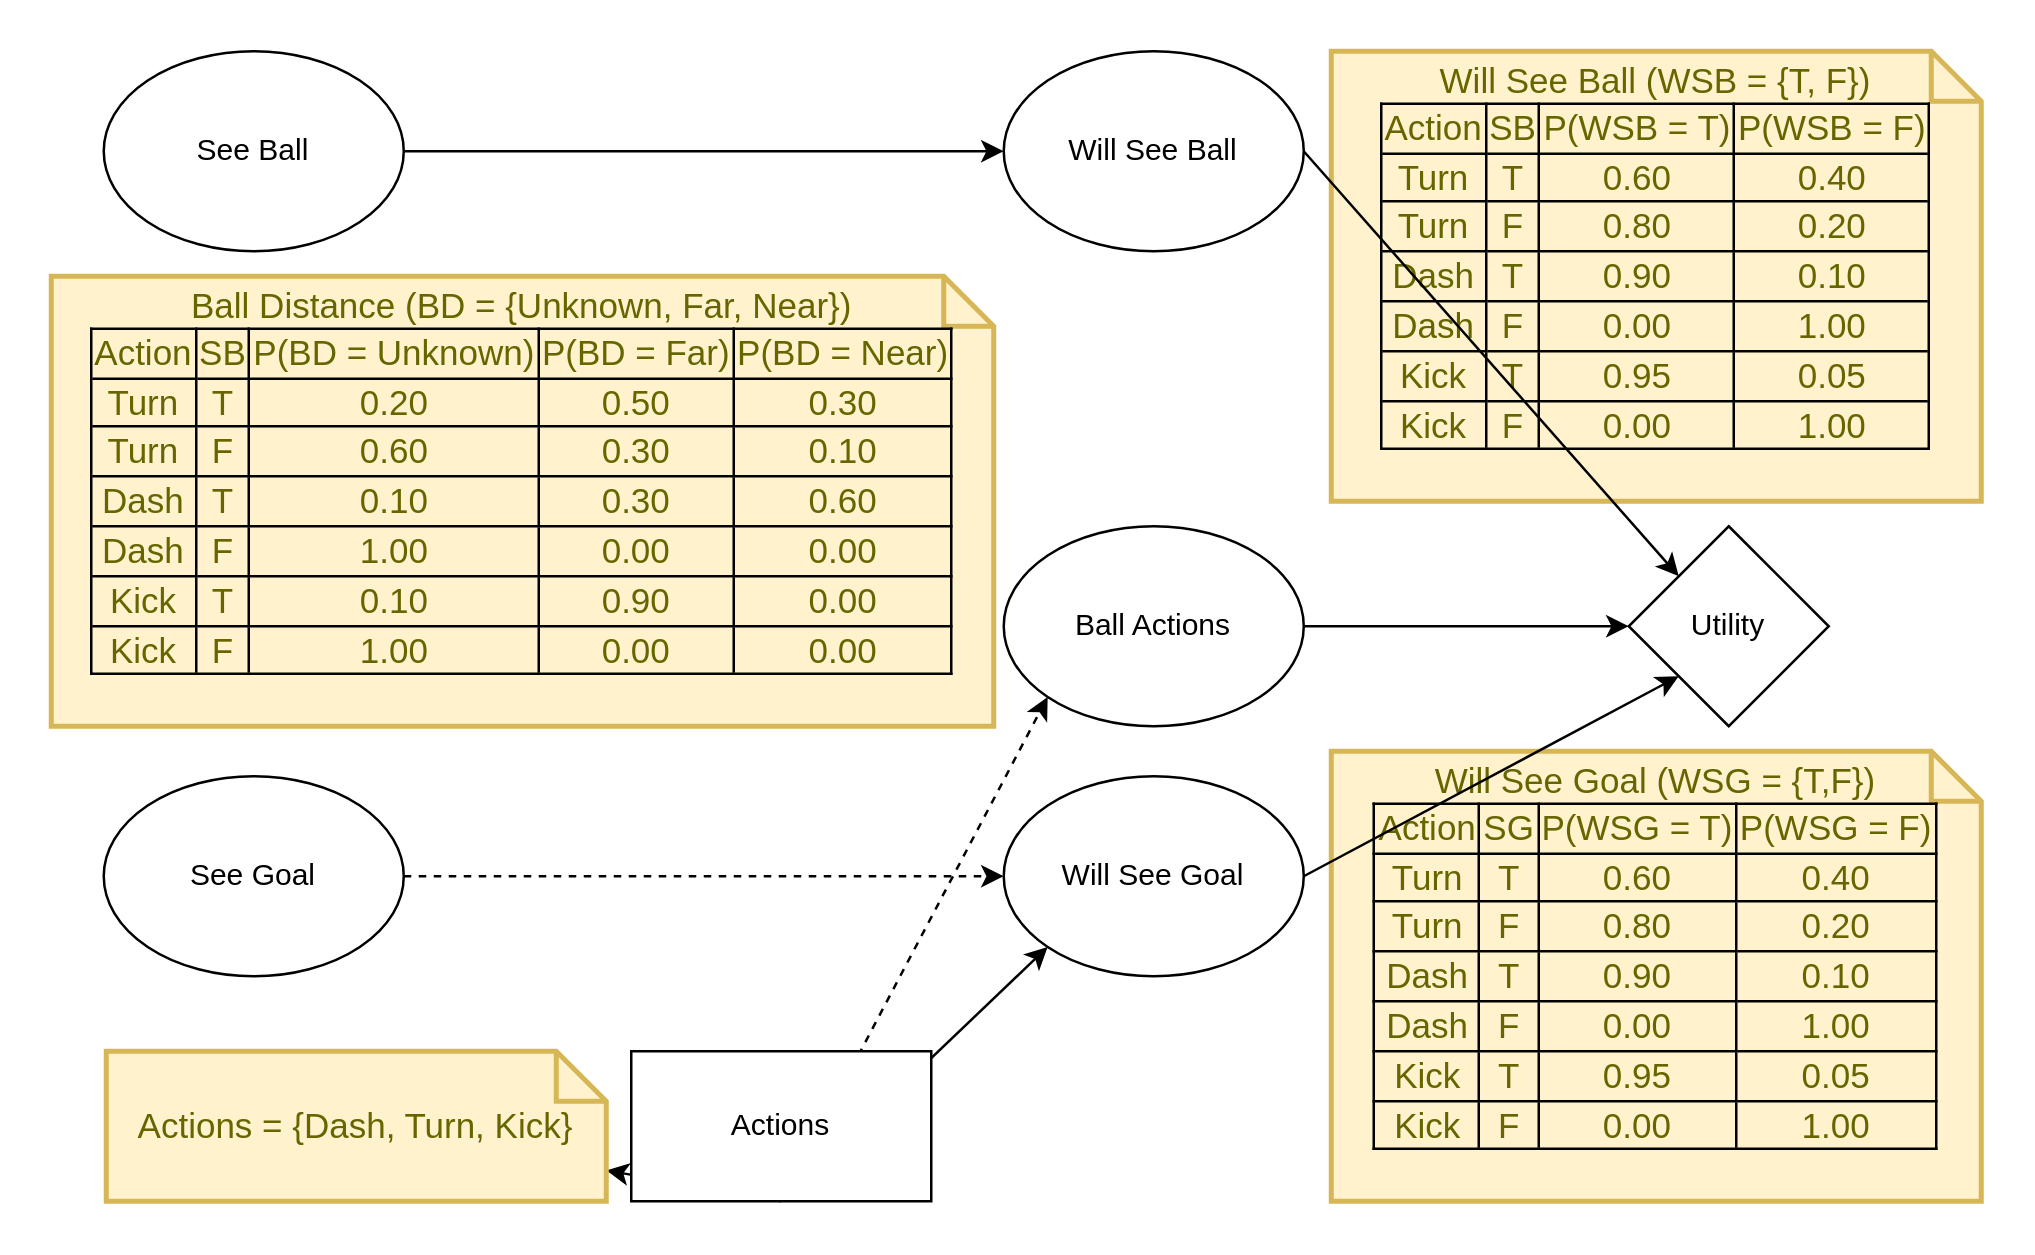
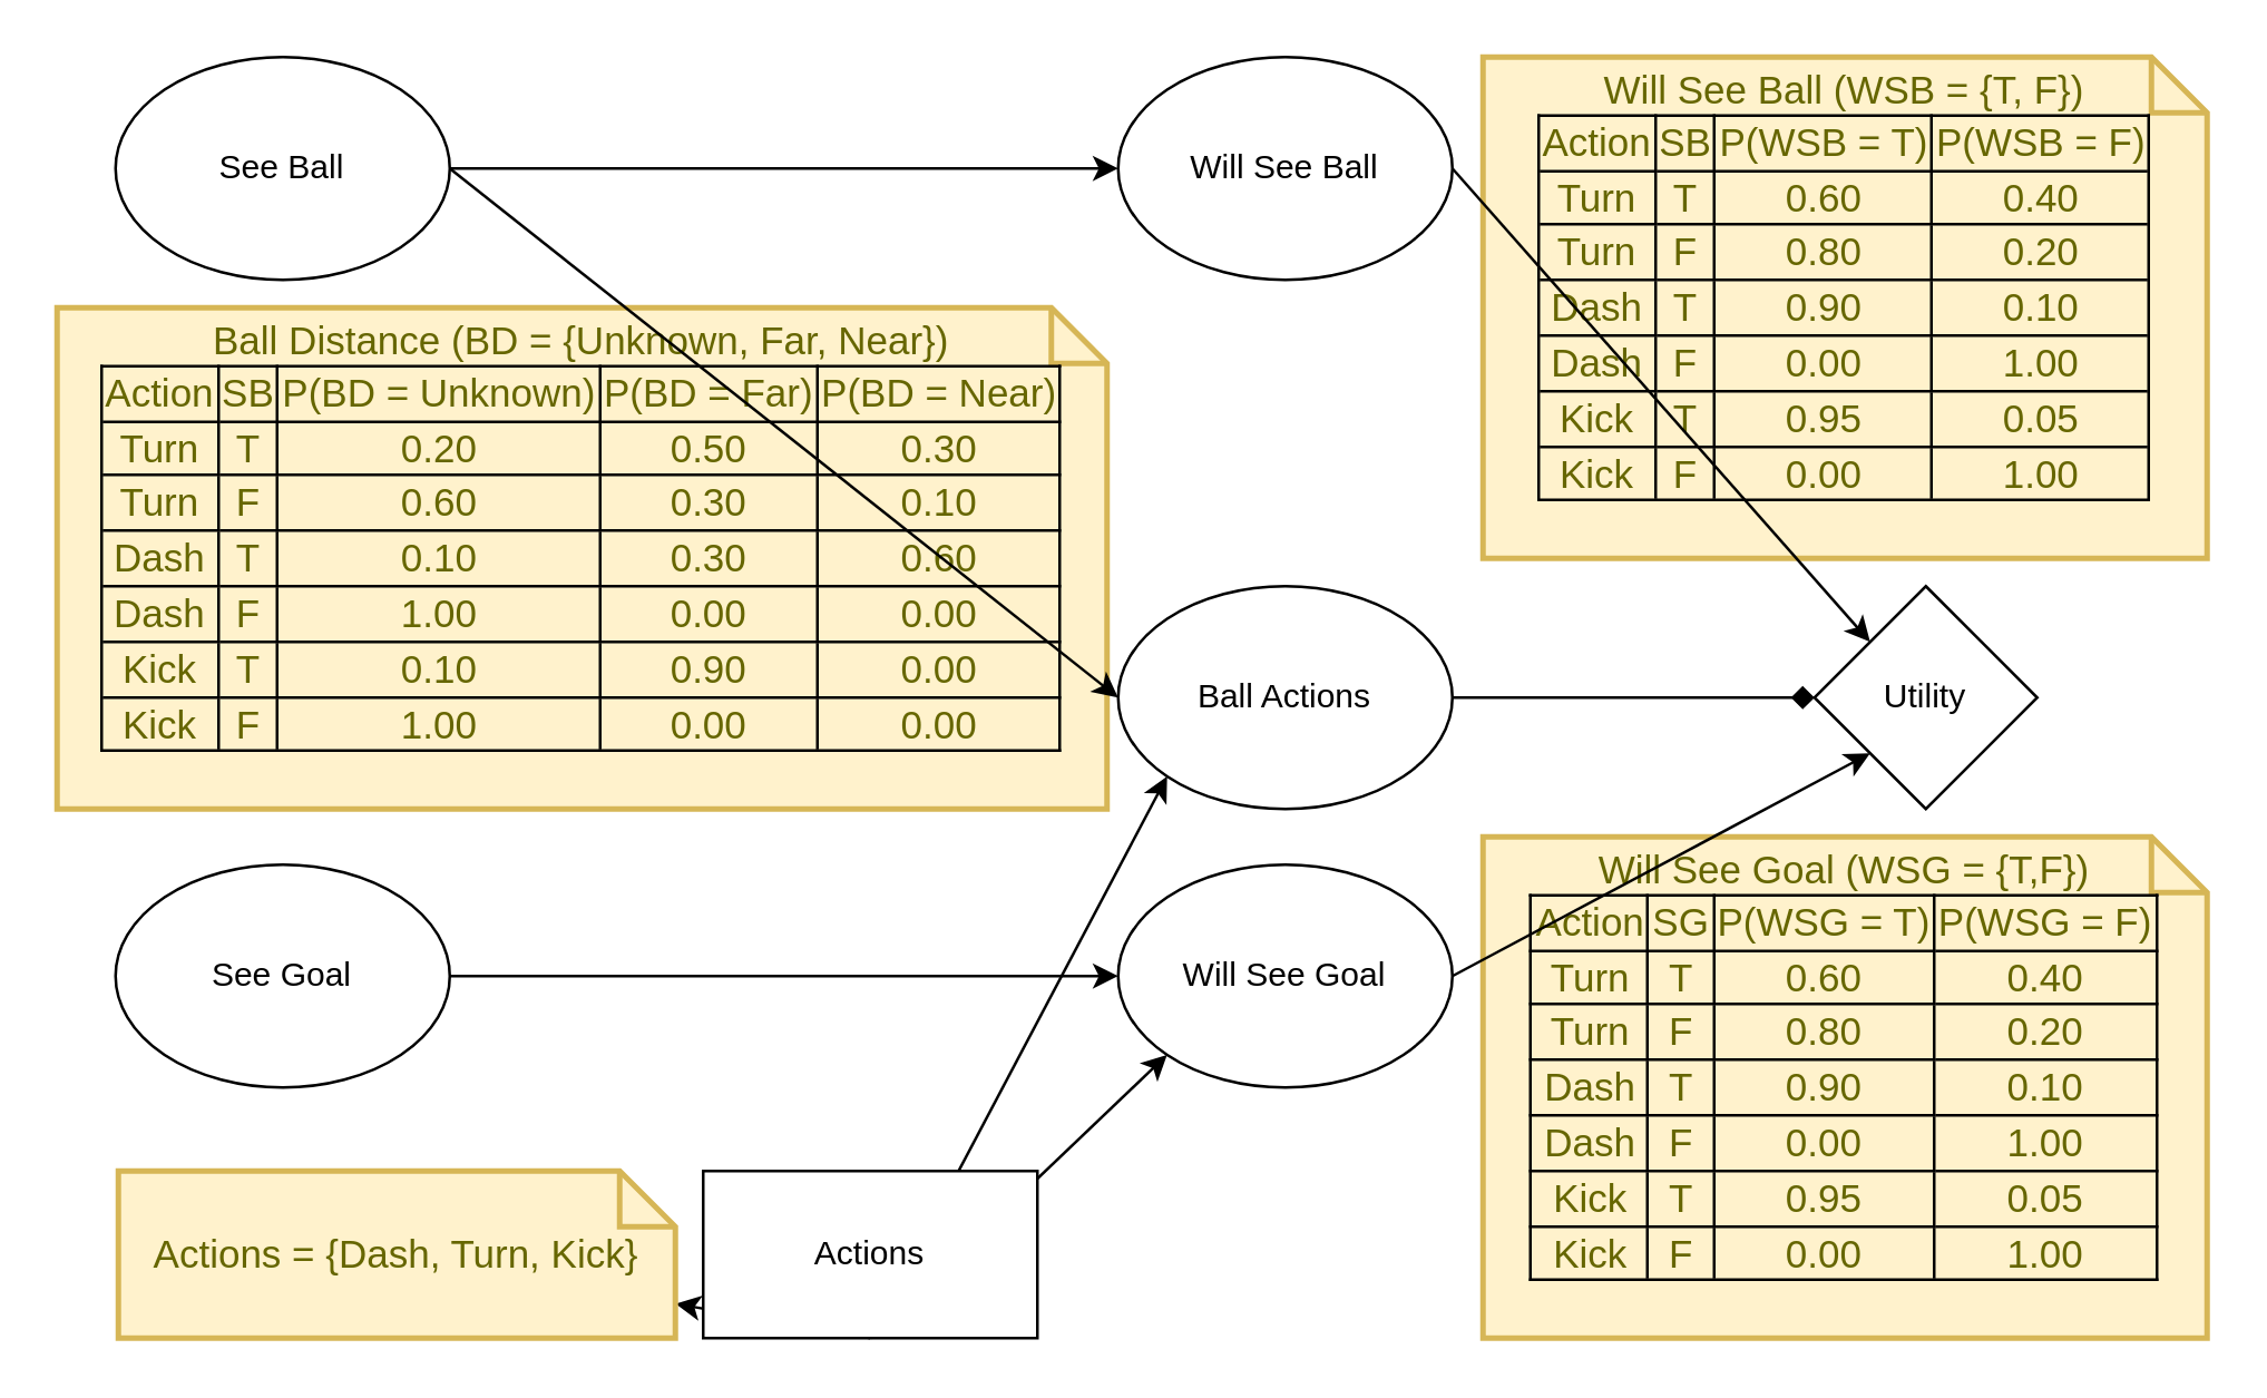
  <mxCell id="0" />
  <mxCell id="1" parent="0" />
  <mxCell id="2" value="&lt;div&gt;Will See Goal (WSG = {T,F})&lt;br&gt;&lt;/div&gt;&lt;div&gt;&lt;table style=&quot;border: 1px solid rgb(0 , 0 , 0) ; border-collapse: collapse&quot; border=&quot;1&quot;&gt;&lt;tbody&gt;&lt;tr&gt;&lt;td&gt;Action&lt;br&gt;&lt;/td&gt;&lt;td&gt;SG&lt;br&gt;&lt;/td&gt;&lt;td&gt;P(WSG = T) &lt;br&gt;&lt;/td&gt;&lt;td&gt;P(WSG = F)&lt;br&gt;&lt;/td&gt;&lt;/tr&gt;&lt;tr&gt;&lt;td&gt;Turn&lt;br&gt;&lt;/td&gt;&lt;td&gt;T&lt;br&gt;&lt;/td&gt;&lt;td&gt;0.60&lt;br&gt;&lt;/td&gt;&lt;td&gt;0.40&lt;br&gt;&lt;/td&gt;&lt;/tr&gt;&lt;tr&gt;&lt;td&gt;Turn&lt;br&gt;&lt;/td&gt;&lt;td&gt;F&lt;br&gt;&lt;/td&gt;&lt;td&gt;0.80&lt;br&gt;&lt;/td&gt;&lt;td&gt;0.20&lt;br&gt;&lt;/td&gt;&lt;/tr&gt;&lt;tr&gt;&lt;td&gt;Dash&lt;br&gt;&lt;/td&gt;&lt;td&gt;T&lt;br&gt;&lt;/td&gt;&lt;td&gt;0.90&lt;br&gt;&lt;/td&gt;&lt;td&gt;0.10&lt;br&gt;&lt;/td&gt;&lt;/tr&gt;&lt;tr&gt;&lt;td&gt;Dash&lt;br&gt;&lt;/td&gt;&lt;td&gt;F&lt;br&gt;&lt;/td&gt;&lt;td&gt;0.00&lt;br&gt;&lt;/td&gt;&lt;td&gt;1.00&lt;br&gt;&lt;/td&gt;&lt;/tr&gt;&lt;tr&gt;&lt;td&gt;Kick&lt;br&gt;&lt;/td&gt;&lt;td&gt;T&lt;br&gt;&lt;/td&gt;&lt;td&gt;0.95&lt;br&gt;&lt;/td&gt;&lt;td&gt;0.05&lt;br&gt;&lt;/td&gt;&lt;/tr&gt;&lt;tr&gt;&lt;td&gt;Kick&lt;br&gt;&lt;/td&gt;&lt;td&gt;F&lt;br&gt;&lt;/td&gt;&lt;td&gt;0.00&lt;br&gt;&lt;/td&gt;&lt;td&gt;1.00&lt;br&gt;&lt;/td&gt;&lt;/tr&gt;&lt;/tbody&gt;&lt;/table&gt;&lt;br&gt;&lt;/div&gt;" style="shape=note;strokeWidth=2;fontSize=14;size=20;whiteSpace=wrap;html=1;fillColor=#fff2cc;strokeColor=#d6b656;fontColor=#666600;" vertex="1" parent="1"><mxGeometry x="532" y="300" width="260" height="180" as="geometry" /></mxCell>
  <mxCell id="3" value="&lt;div&gt;Ball Distance (BD = {Unknown, Far, Near})&lt;br&gt;&lt;/div&gt;&lt;div&gt;&lt;table style=&quot;border: 1px solid rgb(0 , 0 , 0) ; border-collapse: collapse&quot; border=&quot;1&quot;&gt;&lt;tbody&gt;&lt;tr&gt;&lt;td&gt;Action&lt;br&gt;&lt;/td&gt;&lt;td&gt;SB&lt;br&gt;&lt;/td&gt;&lt;td&gt;P(BD = Unknown) &lt;br&gt;&lt;/td&gt;&lt;td&gt;P(BD = Far)&lt;br&gt;&lt;/td&gt;&lt;td&gt;P(BD = Near) &lt;br&gt;&lt;/td&gt;&lt;/tr&gt;&lt;tr&gt;&lt;td&gt;Turn&lt;br&gt;&lt;/td&gt;&lt;td&gt;T&lt;br&gt;&lt;/td&gt;&lt;td&gt;0.20&lt;br&gt;&lt;/td&gt;&lt;td&gt;0.50&lt;br&gt;&lt;/td&gt;&lt;td&gt;0.30&lt;br&gt;&lt;/td&gt;&lt;/tr&gt;&lt;tr&gt;&lt;td&gt;Turn&lt;br&gt;&lt;/td&gt;&lt;td&gt;F&lt;br&gt;&lt;/td&gt;&lt;td&gt;0.60&lt;br&gt;&lt;/td&gt;&lt;td&gt;0.30&lt;br&gt;&lt;/td&gt;&lt;td&gt;0.10&lt;br&gt;&lt;/td&gt;&lt;/tr&gt;&lt;tr&gt;&lt;td&gt;Dash&lt;br&gt;&lt;/td&gt;&lt;td&gt;T&lt;br&gt;&lt;/td&gt;&lt;td&gt;0.10&lt;br&gt;&lt;/td&gt;&lt;td&gt;0.30&lt;br&gt;&lt;/td&gt;&lt;td&gt;0.60&lt;br&gt;&lt;/td&gt;&lt;/tr&gt;&lt;tr&gt;&lt;td&gt;Dash&lt;br&gt;&lt;/td&gt;&lt;td&gt;F&lt;br&gt;&lt;/td&gt;&lt;td&gt;1.00&lt;br&gt;&lt;/td&gt;&lt;td&gt;0.00&lt;br&gt;&lt;/td&gt;&lt;td&gt;0.00&lt;br&gt;&lt;/td&gt;&lt;/tr&gt;&lt;tr&gt;&lt;td&gt;Kick&lt;br&gt;&lt;/td&gt;&lt;td&gt;T&lt;br&gt;&lt;/td&gt;&lt;td&gt;0.10&lt;br&gt;&lt;/td&gt;&lt;td&gt;0.90&lt;br&gt;&lt;/td&gt;&lt;td&gt;0.00&lt;br&gt;&lt;/td&gt;&lt;/tr&gt;&lt;tr&gt;&lt;td&gt;Kick&lt;br&gt;&lt;/td&gt;&lt;td&gt;F&lt;br&gt;&lt;/td&gt;&lt;td&gt;1.00&lt;br&gt;&lt;/td&gt;&lt;td&gt;0.00&lt;br&gt;&lt;/td&gt;&lt;td&gt;0.00&lt;br&gt;&lt;/td&gt;&lt;/tr&gt;&lt;/tbody&gt;&lt;/table&gt;&lt;br&gt;&lt;/div&gt;" style="shape=note;strokeWidth=2;fontSize=14;size=20;whiteSpace=wrap;html=1;fillColor=#fff2cc;strokeColor=#d6b656;fontColor=#666600;" vertex="1" parent="1"><mxGeometry x="20" y="110" width="377" height="180" as="geometry" /></mxCell>
  <mxCell id="4" value="&lt;div&gt;Will See Ball (WSB = {T, F})&lt;br&gt;&lt;/div&gt;&lt;div&gt;&lt;table style=&quot;border: 1px solid rgb(0 , 0 , 0) ; border-collapse: collapse&quot; border=&quot;1&quot;&gt;&lt;tbody&gt;&lt;tr&gt;&lt;td&gt;Action&lt;br&gt;&lt;/td&gt;&lt;td&gt;SB&lt;br&gt;&lt;/td&gt;&lt;td&gt;P(WSB = T) &lt;br&gt;&lt;/td&gt;&lt;td&gt;P(WSB = F)&lt;br&gt;&lt;/td&gt;&lt;/tr&gt;&lt;tr&gt;&lt;td&gt;Turn&lt;br&gt;&lt;/td&gt;&lt;td&gt;T&lt;br&gt;&lt;/td&gt;&lt;td&gt;0.60&lt;br&gt;&lt;/td&gt;&lt;td&gt;0.40&lt;br&gt;&lt;/td&gt;&lt;/tr&gt;&lt;tr&gt;&lt;td&gt;Turn&lt;br&gt;&lt;/td&gt;&lt;td&gt;F&lt;br&gt;&lt;/td&gt;&lt;td&gt;0.80&lt;br&gt;&lt;/td&gt;&lt;td&gt;0.20&lt;br&gt;&lt;/td&gt;&lt;/tr&gt;&lt;tr&gt;&lt;td&gt;Dash&lt;br&gt;&lt;/td&gt;&lt;td&gt;T&lt;br&gt;&lt;/td&gt;&lt;td&gt;0.90&lt;br&gt;&lt;/td&gt;&lt;td&gt;0.10&lt;br&gt;&lt;/td&gt;&lt;/tr&gt;&lt;tr&gt;&lt;td&gt;Dash&lt;br&gt;&lt;/td&gt;&lt;td&gt;F&lt;br&gt;&lt;/td&gt;&lt;td&gt;0.00&lt;br&gt;&lt;/td&gt;&lt;td&gt;1.00&lt;br&gt;&lt;/td&gt;&lt;/tr&gt;&lt;tr&gt;&lt;td&gt;Kick&lt;br&gt;&lt;/td&gt;&lt;td&gt;T&lt;br&gt;&lt;/td&gt;&lt;td&gt;0.95&lt;br&gt;&lt;/td&gt;&lt;td&gt;0.05&lt;br&gt;&lt;/td&gt;&lt;/tr&gt;&lt;tr&gt;&lt;td&gt;Kick&lt;br&gt;&lt;/td&gt;&lt;td&gt;F&lt;br&gt;&lt;/td&gt;&lt;td&gt;0.00&lt;br&gt;&lt;/td&gt;&lt;td&gt;1.00&lt;br&gt;&lt;/td&gt;&lt;/tr&gt;&lt;/tbody&gt;&lt;/table&gt;&lt;br&gt;&lt;/div&gt;" style="shape=note;strokeWidth=2;fontSize=14;size=20;whiteSpace=wrap;html=1;fillColor=#fff2cc;strokeColor=#d6b656;fontColor=#666600;shadow=0;" vertex="1" parent="1"><mxGeometry x="532" y="20" width="260" height="180" as="geometry" /></mxCell>
  <mxCell id="5" style="edgeStyle=none;rounded=0;orthogonalLoop=1;jettySize=auto;html=1;exitX=1;exitY=0.5;exitDx=0;exitDy=0;entryX=0;entryY=0.5;entryDx=0;entryDy=0;" edge="1" parent="1" source="7" target="13"><mxGeometry relative="1" as="geometry" /></mxCell>
+ <mxCell id="6" style="edgeStyle=none;rounded=0;orthogonalLoop=1;jettySize=auto;html=1;exitX=1;exitY=0.5;exitDx=0;exitDy=0;entryX=0;entryY=0.5;entryDx=0;entryDy=0;" edge="1" parent="1" source="7" target="11"><mxGeometry relative="1" as="geometry" /></mxCell>
  <mxCell id="7" value="See Ball" style="ellipse;whiteSpace=wrap;html=1;" vertex="1" parent="1"><mxGeometry x="41" y="20" width="120" height="80" as="geometry" /></mxCell>
- <mxCell id="8" style="edgeStyle=none;rounded=0;orthogonalLoop=1;jettySize=auto;html=1;exitX=1;exitY=0.5;exitDx=0;exitDy=0;entryX=0;entryY=0.5;entryDx=0;entryDy=0;dashed=1;" edge="1" parent="1" source="9" target="15"><mxGeometry relative="1" as="geometry" /></mxCell>
+ <mxCell id="8" style="edgeStyle=none;rounded=0;orthogonalLoop=1;jettySize=auto;html=1;exitX=1;exitY=0.5;exitDx=0;exitDy=0;entryX=0;entryY=0.5;entryDx=0;entryDy=0;" edge="1" parent="1" source="9" target="15"><mxGeometry relative="1" as="geometry" /></mxCell>
  <mxCell id="9" value="See Goal" style="ellipse;whiteSpace=wrap;html=1;" vertex="1" parent="1"><mxGeometry x="41" y="310" width="120" height="80" as="geometry" /></mxCell>
- <mxCell id="10" style="edgeStyle=none;rounded=0;orthogonalLoop=1;jettySize=auto;html=1;exitX=1;exitY=0.5;exitDx=0;exitDy=0;entryX=0;entryY=0.5;entryDx=0;entryDy=0;" edge="1" parent="1" source="11" target="16"><mxGeometry relative="1" as="geometry"><mxPoint x="574" y="350" as="targetPoint" /></mxGeometry></mxCell>
+ <mxCell id="10" style="edgeStyle=none;rounded=0;orthogonalLoop=1;jettySize=auto;html=1;exitX=1;exitY=0.5;exitDx=0;exitDy=0;entryX=0;entryY=0.5;entryDx=0;entryDy=0;endArrow=diamond;" edge="1" parent="1" source="11" target="16"><mxGeometry relative="1" as="geometry"><mxPoint x="574" y="350" as="targetPoint" /></mxGeometry></mxCell>
  <mxCell id="11" value="Ball Actions" style="ellipse;whiteSpace=wrap;html=1;" vertex="1" parent="1"><mxGeometry x="401" y="210" width="120" height="80" as="geometry" /></mxCell>
  <mxCell id="12" style="edgeStyle=none;rounded=0;orthogonalLoop=1;jettySize=auto;html=1;exitX=1;exitY=0.5;exitDx=0;exitDy=0;entryX=0;entryY=0;entryDx=0;entryDy=0;" edge="1" parent="1" source="13" target="16"><mxGeometry relative="1" as="geometry" /></mxCell>
  <mxCell id="13" value="Will See Ball " style="ellipse;whiteSpace=wrap;html=1;" vertex="1" parent="1"><mxGeometry x="401" y="20" width="120" height="80" as="geometry" /></mxCell>
  <mxCell id="14" style="edgeStyle=none;rounded=0;orthogonalLoop=1;jettySize=auto;html=1;exitX=1;exitY=0.5;exitDx=0;exitDy=0;entryX=0;entryY=1;entryDx=0;entryDy=0;" edge="1" parent="1" source="15" target="16"><mxGeometry relative="1" as="geometry" /></mxCell>
  <mxCell id="15" value="Will See Goal" style="ellipse;whiteSpace=wrap;html=1;" vertex="1" parent="1"><mxGeometry x="401" y="310" width="120" height="80" as="geometry" /></mxCell>
  <mxCell id="16" value="Utility" style="rhombus;whiteSpace=wrap;html=1;" vertex="1" parent="1"><mxGeometry x="651" y="210" width="80" height="80" as="geometry" /></mxCell>
  <mxCell id="17" style="edgeStyle=none;rounded=0;orthogonalLoop=1;jettySize=auto;html=1;exitX=0.5;exitY=1;exitDx=0;exitDy=0;" edge="1" parent="1" source="20" target="21"><mxGeometry relative="1" as="geometry"><mxPoint x="314" y="240" as="targetPoint" /></mxGeometry></mxCell>
- <mxCell id="18" style="edgeStyle=none;rounded=0;orthogonalLoop=1;jettySize=auto;html=1;exitX=0.5;exitY=1;exitDx=0;exitDy=0;entryX=0;entryY=1;entryDx=0;entryDy=0;dashed=1;" edge="1" parent="1" source="20" target="11"><mxGeometry relative="1" as="geometry" /></mxCell>
+ <mxCell id="18" style="edgeStyle=none;rounded=0;orthogonalLoop=1;jettySize=auto;html=1;exitX=0.5;exitY=1;exitDx=0;exitDy=0;entryX=0;entryY=1;entryDx=0;entryDy=0;" edge="1" parent="1" source="20" target="11"><mxGeometry relative="1" as="geometry" /></mxCell>
  <mxCell id="19" style="edgeStyle=none;rounded=0;orthogonalLoop=1;jettySize=auto;html=1;exitX=0.5;exitY=1;exitDx=0;exitDy=0;entryX=0;entryY=1;entryDx=0;entryDy=0;" edge="1" parent="1" source="20" target="15"><mxGeometry relative="1" as="geometry" /></mxCell>
  <mxCell id="20" value="Actions" style="rounded=0;whiteSpace=wrap;html=1;" vertex="1" parent="1"><mxGeometry x="252" y="420" width="120" height="60" as="geometry" /></mxCell>
  <mxCell id="21" value="Actions = {Dash, Turn, Kick}" style="shape=note;strokeWidth=2;fontSize=14;size=20;whiteSpace=wrap;html=1;fillColor=#fff2cc;strokeColor=#d6b656;fontColor=#666600;" vertex="1" parent="1"><mxGeometry x="42" y="420" width="200" height="60" as="geometry" /></mxCell>
